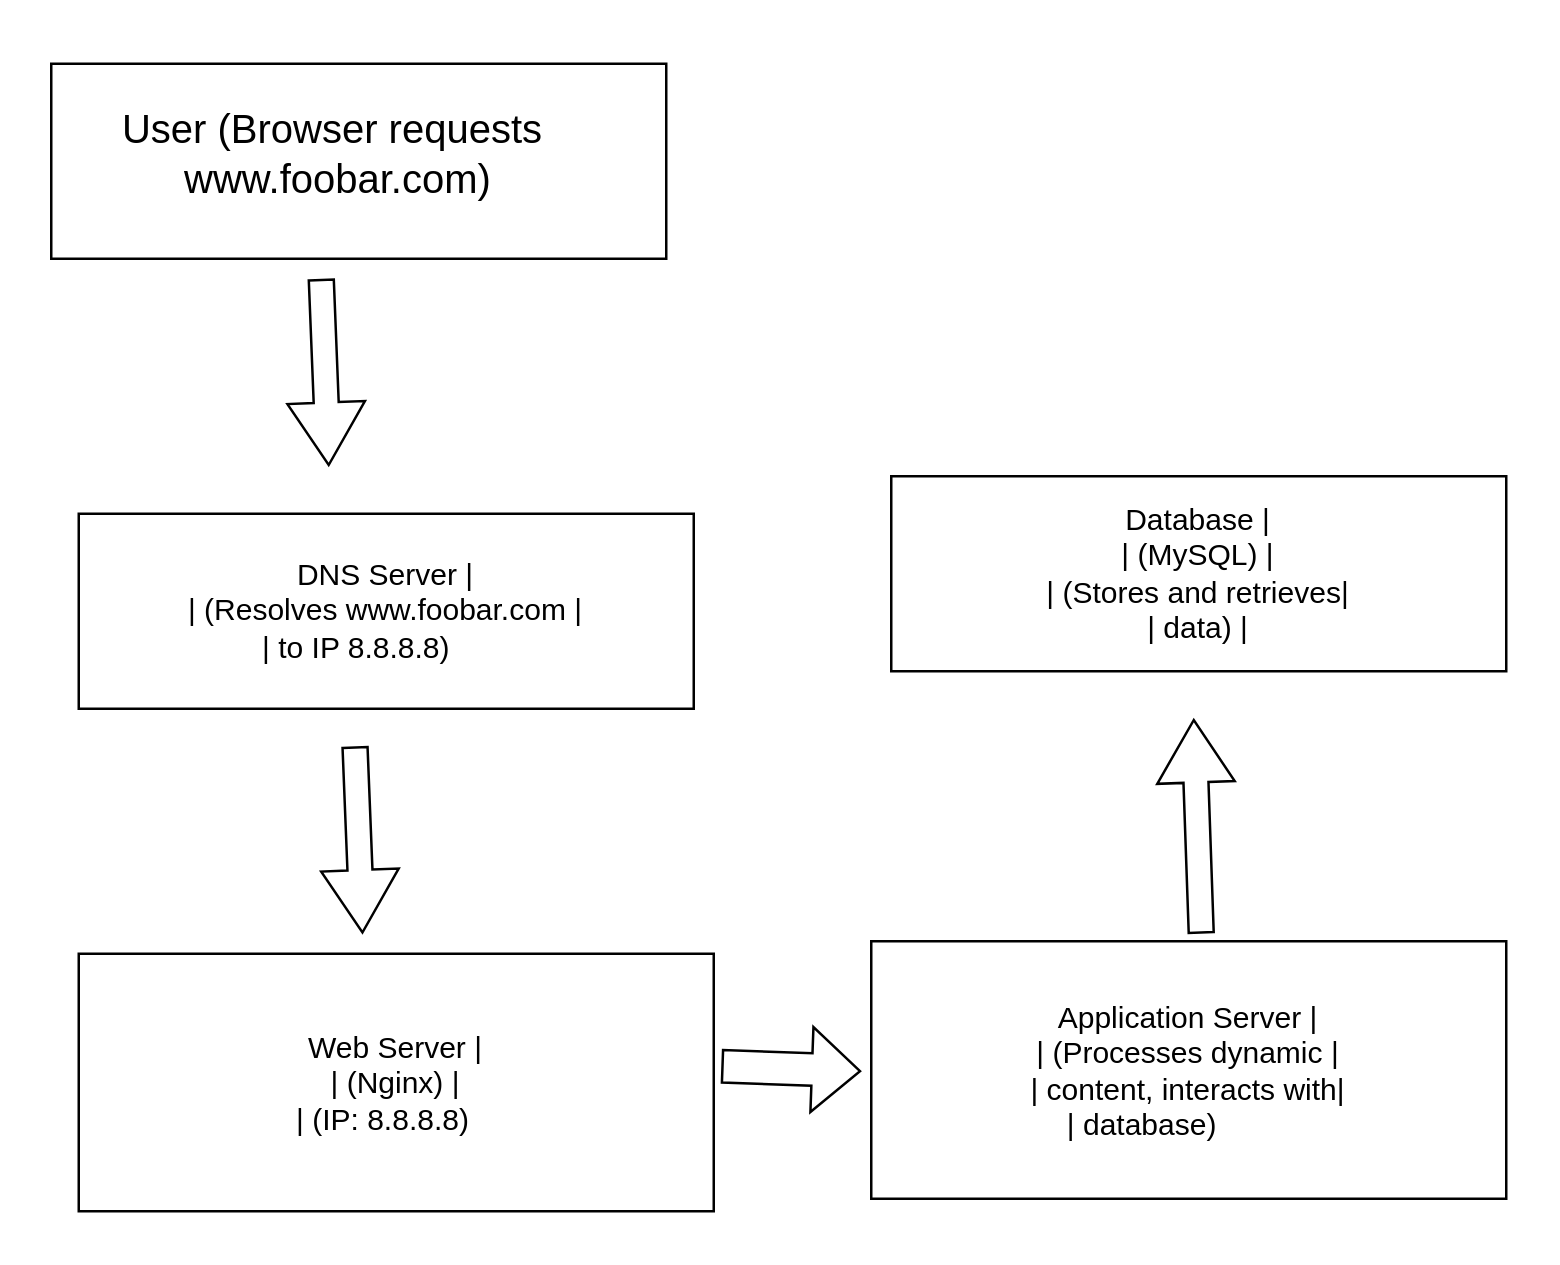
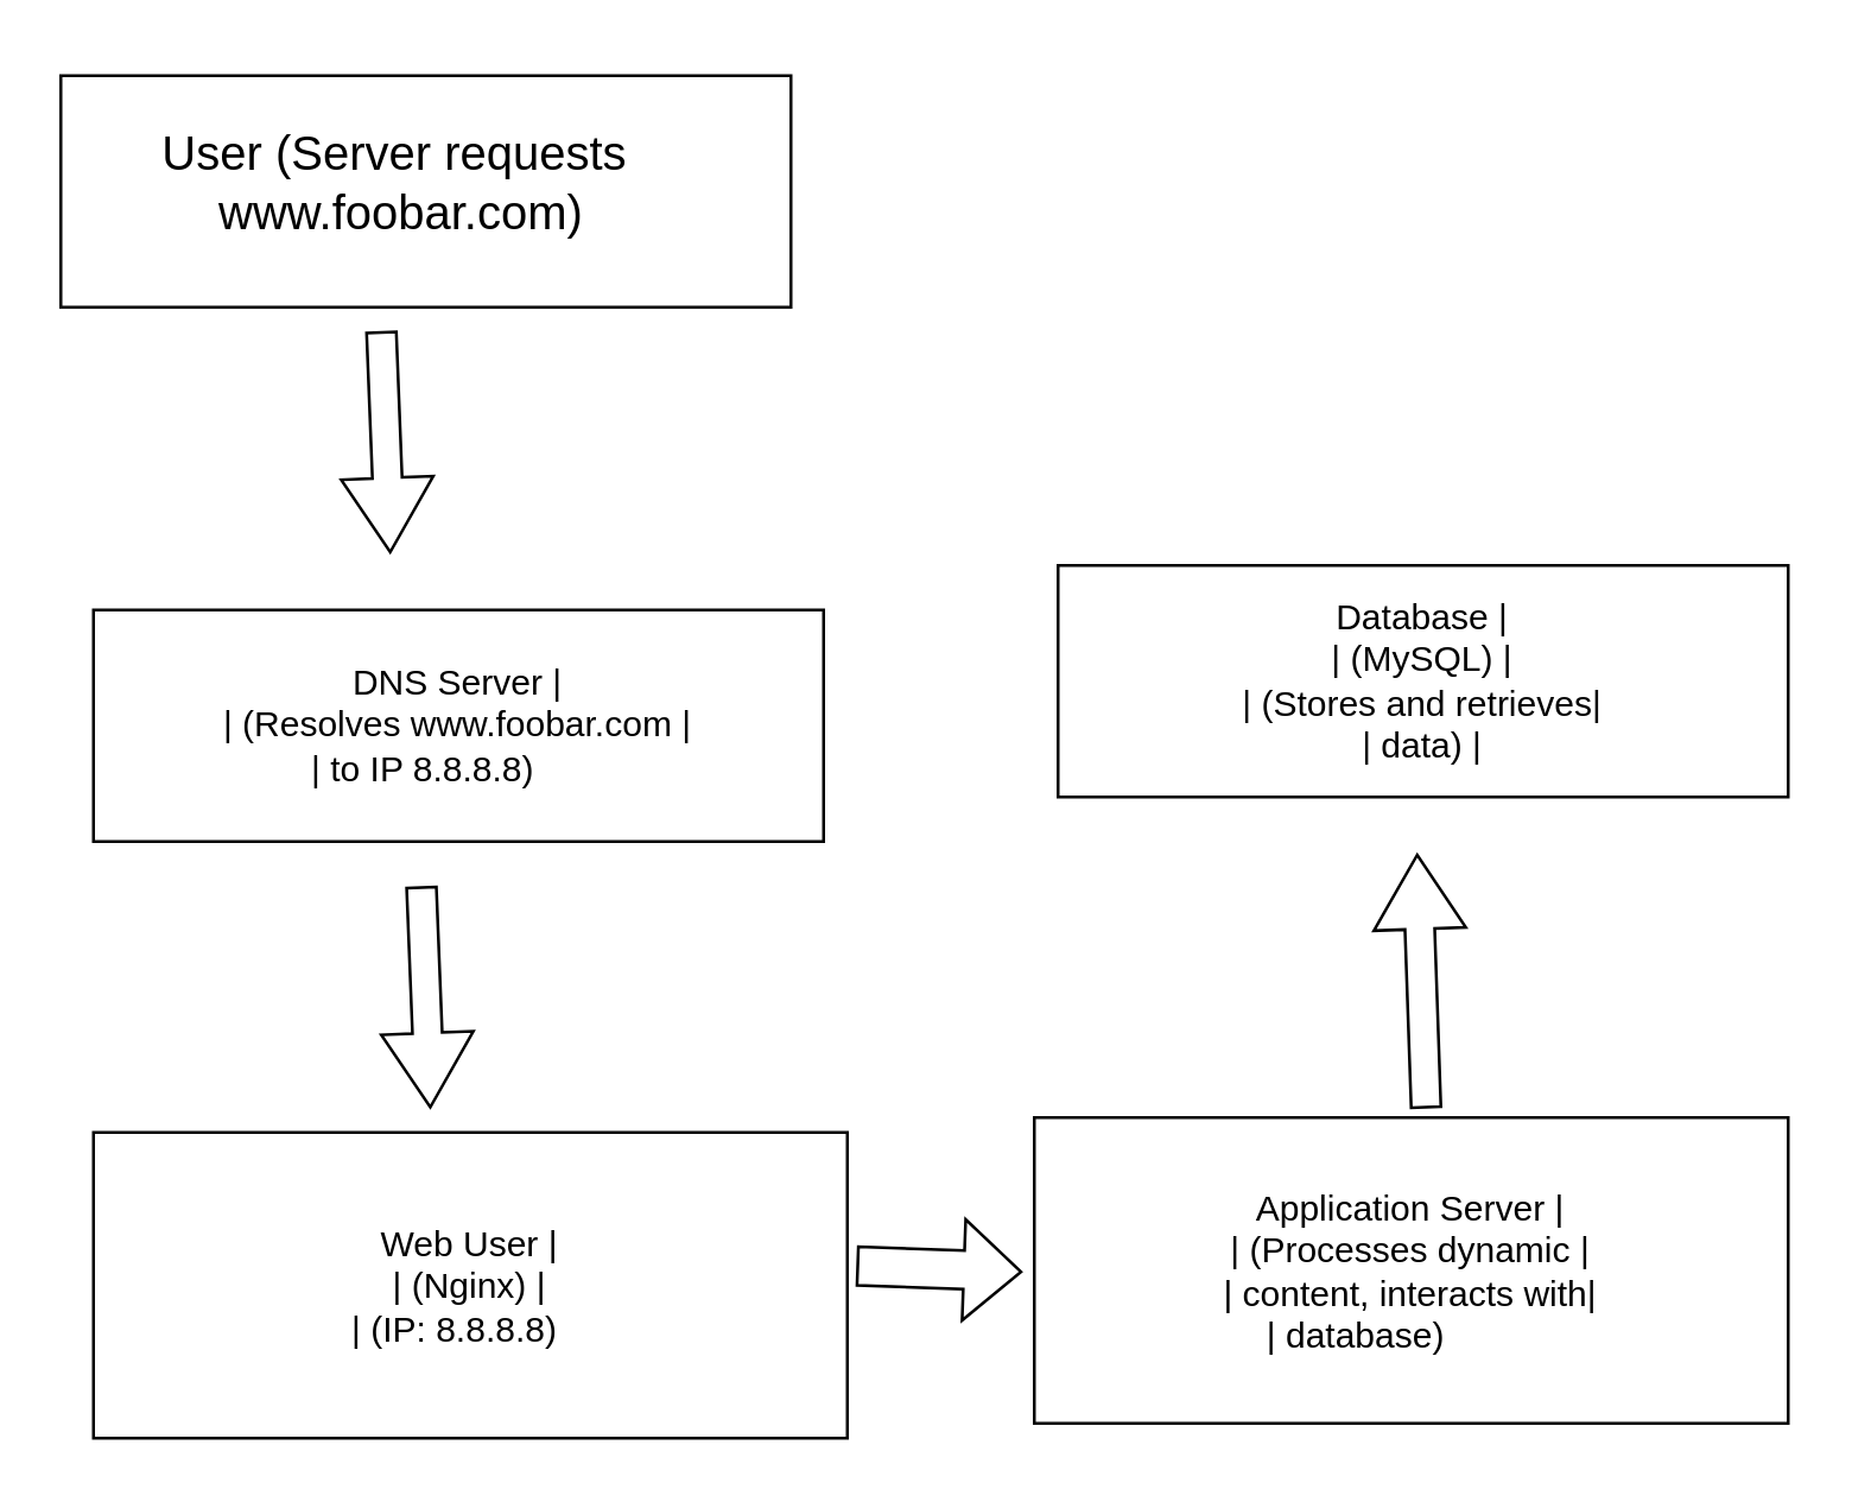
  <mxCell id="0" />
  <mxCell id="1" parent="0" />
  <mxCell id="2" value="" style="shape=flexArrow;endArrow=classic;html=1;rounded=0;fontSize=12;startSize=8;endSize=8;curved=1;" edge="1" parent="1"><mxGeometry width="50" height="50" relative="1" as="geometry"><mxPoint x="128" y="111" as="sourcePoint" /><mxPoint x="131" y="186" as="targetPoint" /></mxGeometry></mxCell>
  <mxCell id="3" value="" style="group" vertex="1" connectable="0" parent="1"><mxGeometry x="20" y="20" width="246" height="83" as="geometry" /></mxCell>
  <mxCell id="4" value="" style="rounded=0;whiteSpace=wrap;html=1;" vertex="1" parent="3"><mxGeometry y="5" width="246" height="78" as="geometry" /></mxCell>
- <mxCell id="5" value="&lt;span class=&quot;hljs-keyword&quot;&gt;User&lt;/span&gt;&amp;nbsp;(Browser requests&amp;nbsp;&lt;br&gt;&amp;nbsp;www.foobar.com)&amp;nbsp;" style="text;strokeColor=none;fillColor=none;html=1;align=center;verticalAlign=middle;whiteSpace=wrap;rounded=0;fontSize=16;" vertex="1" parent="3"><mxGeometry x="2" width="226" height="81" as="geometry" /></mxCell>
+ <mxCell id="5" value="&lt;span class=&quot;hljs-keyword&quot;&gt;User&lt;/span&gt;&amp;nbsp;(Server requests&amp;nbsp;&lt;br&gt;&amp;nbsp;www.foobar.com)&amp;nbsp;" style="text;strokeColor=none;fillColor=none;html=1;align=center;verticalAlign=middle;whiteSpace=wrap;rounded=0;fontSize=16;" vertex="1" parent="3"><mxGeometry x="2" width="226" height="81" as="geometry" /></mxCell>
  <mxCell id="6" value="" style="group" vertex="1" connectable="0" parent="1"><mxGeometry x="31" y="200" width="246" height="83" as="geometry" /></mxCell>
  <mxCell id="7" value="DNS Server      &lt;span class=&quot;hljs-operator&quot;&gt;|&lt;/span&gt;&lt;br/&gt;&lt;span class=&quot;hljs-operator&quot;&gt;|&lt;/span&gt; (Resolves www.foobar.com &lt;span class=&quot;hljs-operator&quot;&gt;|&lt;/span&gt;&lt;br/&gt;&lt;span class=&quot;hljs-operator&quot;&gt;|&lt;/span&gt; &lt;span class=&quot;hljs-keyword&quot;&gt;to&lt;/span&gt; IP &lt;span class=&quot;hljs-number&quot;&gt;8.8&lt;/span&gt;&lt;span class=&quot;hljs-number&quot;&gt;.8&lt;/span&gt;&lt;span class=&quot;hljs-number&quot;&gt;.8&lt;/span&gt;)&amp;nbsp; &amp;nbsp; &amp;nbsp; &amp;nbsp;" style="rounded=0;whiteSpace=wrap;html=1;" vertex="1" parent="6"><mxGeometry y="5" width="246" height="78" as="geometry" /></mxCell>
  <mxCell id="8" value="" style="shape=flexArrow;endArrow=classic;html=1;rounded=0;fontSize=12;startSize=8;endSize=8;curved=1;" edge="1" parent="1"><mxGeometry width="50" height="50" relative="1" as="geometry"><mxPoint x="141.5" y="298" as="sourcePoint" /><mxPoint x="144.5" y="373" as="targetPoint" /></mxGeometry></mxCell>
- <mxCell id="9" value="Web Server       &lt;span class=&quot;hljs-operator&quot;&gt;|&lt;/span&gt;&lt;br/&gt;&lt;span class=&quot;hljs-operator&quot;&gt;|&lt;/span&gt;       (Nginx)         &lt;span class=&quot;hljs-operator&quot;&gt;|&lt;/span&gt;&lt;br/&gt;&lt;span class=&quot;hljs-operator&quot;&gt;|&lt;/span&gt;     (IP: &lt;span class=&quot;hljs-number&quot;&gt;8.8&lt;/span&gt;&lt;span class=&quot;hljs-number&quot;&gt;.8&lt;/span&gt;&lt;span class=&quot;hljs-number&quot;&gt;.8&lt;/span&gt;)&amp;nbsp; &amp;nbsp;" style="rounded=0;whiteSpace=wrap;html=1;" vertex="1" parent="1"><mxGeometry x="31" y="381" width="254" height="103" as="geometry" /></mxCell>
+ <mxCell id="9" value="Web User       &lt;span class=&quot;hljs-operator&quot;&gt;|&lt;/span&gt;&lt;br/&gt;&lt;span class=&quot;hljs-operator&quot;&gt;|&lt;/span&gt;       (Nginx)         &lt;span class=&quot;hljs-operator&quot;&gt;|&lt;/span&gt;&lt;br/&gt;&lt;span class=&quot;hljs-operator&quot;&gt;|&lt;/span&gt;     (IP: &lt;span class=&quot;hljs-number&quot;&gt;8.8&lt;/span&gt;&lt;span class=&quot;hljs-number&quot;&gt;.8&lt;/span&gt;&lt;span class=&quot;hljs-number&quot;&gt;.8&lt;/span&gt;)&amp;nbsp; &amp;nbsp;" style="rounded=0;whiteSpace=wrap;html=1;" vertex="1" parent="1"><mxGeometry x="31" y="381" width="254" height="103" as="geometry" /></mxCell>
  <mxCell id="10" value="" style="shape=flexArrow;endArrow=classic;html=1;rounded=0;fontSize=12;startSize=8;endSize=6.08;curved=1;width=13;" edge="1" parent="1"><mxGeometry width="50" height="50" relative="1" as="geometry"><mxPoint x="288" y="426" as="sourcePoint" /><mxPoint x="344" y="428" as="targetPoint" /></mxGeometry></mxCell>
  <mxCell id="11" value="Application Server  &lt;span class=&quot;hljs-operator&quot;&gt;|&lt;/span&gt;&lt;br/&gt;&lt;span class=&quot;hljs-operator&quot;&gt;|&lt;/span&gt;  (Processes &lt;span class=&quot;hljs-keyword&quot;&gt;dynamic&lt;/span&gt;   &lt;span class=&quot;hljs-operator&quot;&gt;|&lt;/span&gt;&lt;br/&gt;&lt;span class=&quot;hljs-operator&quot;&gt;|&lt;/span&gt; content, interacts &lt;span class=&quot;hljs-keyword&quot;&gt;with&lt;/span&gt;&lt;span class=&quot;hljs-operator&quot;&gt;|&lt;/span&gt;&lt;br/&gt;&lt;span class=&quot;hljs-operator&quot;&gt;|&lt;/span&gt;      database)&amp;nbsp; &amp;nbsp; &amp;nbsp; &amp;nbsp;&amp;nbsp;&amp;nbsp; &amp;nbsp;" style="rounded=0;whiteSpace=wrap;html=1;" vertex="1" parent="1"><mxGeometry x="348" y="376" width="254" height="103" as="geometry" /></mxCell>
  <mxCell id="12" value="" style="shape=flexArrow;endArrow=classic;html=1;rounded=0;fontSize=12;startSize=8;endSize=8;curved=1;" edge="1" parent="1"><mxGeometry width="50" height="50" relative="1" as="geometry"><mxPoint x="480" y="373" as="sourcePoint" /><mxPoint x="477" y="287" as="targetPoint" /></mxGeometry></mxCell>
  <mxCell id="13" value="" style="group" vertex="1" connectable="0" parent="1"><mxGeometry x="356" y="185" width="246" height="83" as="geometry" /></mxCell>
  <mxCell id="14" value="Database         &lt;span class=&quot;hljs-operator&quot;&gt;|&lt;/span&gt;&lt;br/&gt;&lt;span class=&quot;hljs-operator&quot;&gt;|&lt;/span&gt;       (MySQL)         &lt;span class=&quot;hljs-operator&quot;&gt;|&lt;/span&gt;&lt;br/&gt;&lt;span class=&quot;hljs-operator&quot;&gt;|&lt;/span&gt;  (Stores &lt;span class=&quot;hljs-keyword&quot;&gt;and&lt;/span&gt; retrieves&lt;span class=&quot;hljs-operator&quot;&gt;|&lt;/span&gt;&lt;br/&gt;&lt;span class=&quot;hljs-operator&quot;&gt;|&lt;/span&gt;      data)            &lt;span class=&quot;hljs-operator&quot;&gt;|&lt;/span&gt;" style="rounded=0;whiteSpace=wrap;html=1;" vertex="1" parent="13"><mxGeometry y="5" width="246" height="78" as="geometry" /></mxCell>
